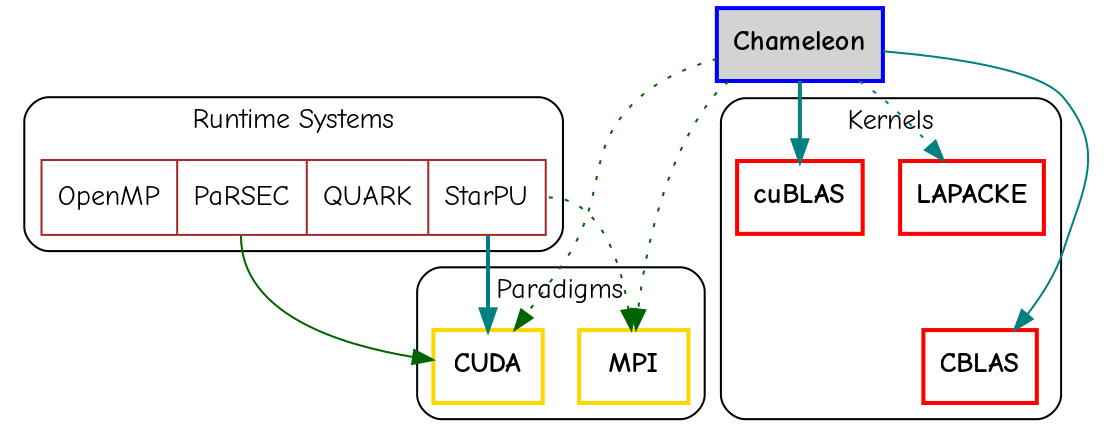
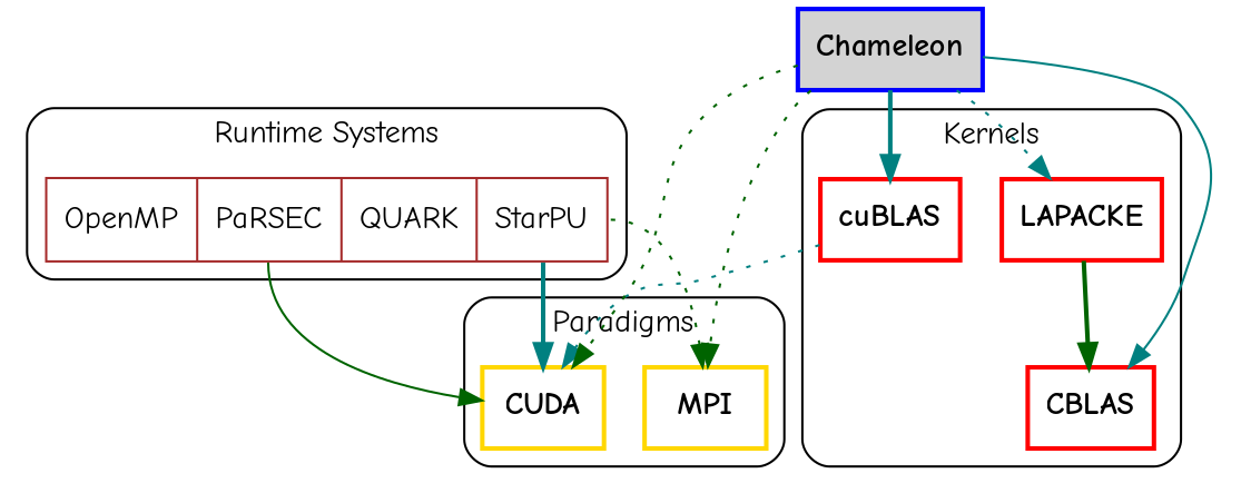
  digraph {
    compound=true
    fontname="Comic Neue"
    node [color=red fontname="Comic Neue" shape=box style=bold]
    edge [color=teal fontname="Comic Neue" style=dotted]
    n1 [color=brown fillcolor=white label="<sched_openmp> OpenMP | <sched_parsec> PaRSEC | <sched_quark> QUARK | <sched_starpu> StarPU" shape=record style=filled]
    n2 [color=gold label=<<B>CUDA</B>>]
    n3 [color=gold label=<<B>MPI</B>>]
    n4 [label=<<B>cuBLAS</B>>]
    n5 [label=<<B>LAPACKE</B>>]
    n6 [label=<<B>CBLAS</B>>]
    n7 [color=blue fillcolor=lightgrey label=<<B>Chameleon</B>> style="filled,bold"]
    subgraph cluster_1 {
      color=black
      label="Runtime Systems"
      style=rounded
      n1
    }
    subgraph cluster_2 {
      color=black
      label=Paradigms
      style=rounded
      n2
      n3
    }
    subgraph cluster_3 {
      color=black
      label=Kernels
      style=rounded
      n4
      n5
      n6
    }
    n1 -> n2 [style=bold tailport=sched_starpu]
    n1 -> n2 [color=darkgreen style=solid tailport=sched_parsec]
    n1 -> n3 [color=darkgreen tailport=sched_starpu]
+   n4 -> n2
+   n5 -> n6 [color=darkgreen style=bold]
    n7 -> n2 [color=darkgreen]
    n7 -> n3 [color=darkgreen]
    n7 -> n4 [style=bold]
    n7 -> n5
    n7 -> n6 [style=solid]
  }
